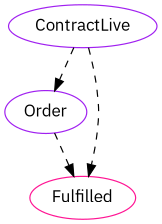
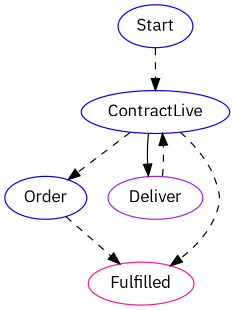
  digraph {
    fontname="IBM Plex Sans"
    node [color=blue fontname="IBM Plex Sans"]
    edge [fontname="IBM Plex Sans" style=dashed]
-   n2 [color=purple label=ContractLive]
-   n3 [color=purple label=Order]
+   n1 [label=Start]
+   n2 [label=ContractLive]
+   n3 [label=Order]
+   n4 [color=purple label=Deliver]
    Fulfilled [color=deeppink]
+   n1 -> n2
    n2 -> n3
+   n2 -> n4 [style=""]
    n2 -> Fulfilled
    n3 -> Fulfilled
+   n4 -> n2
  }
